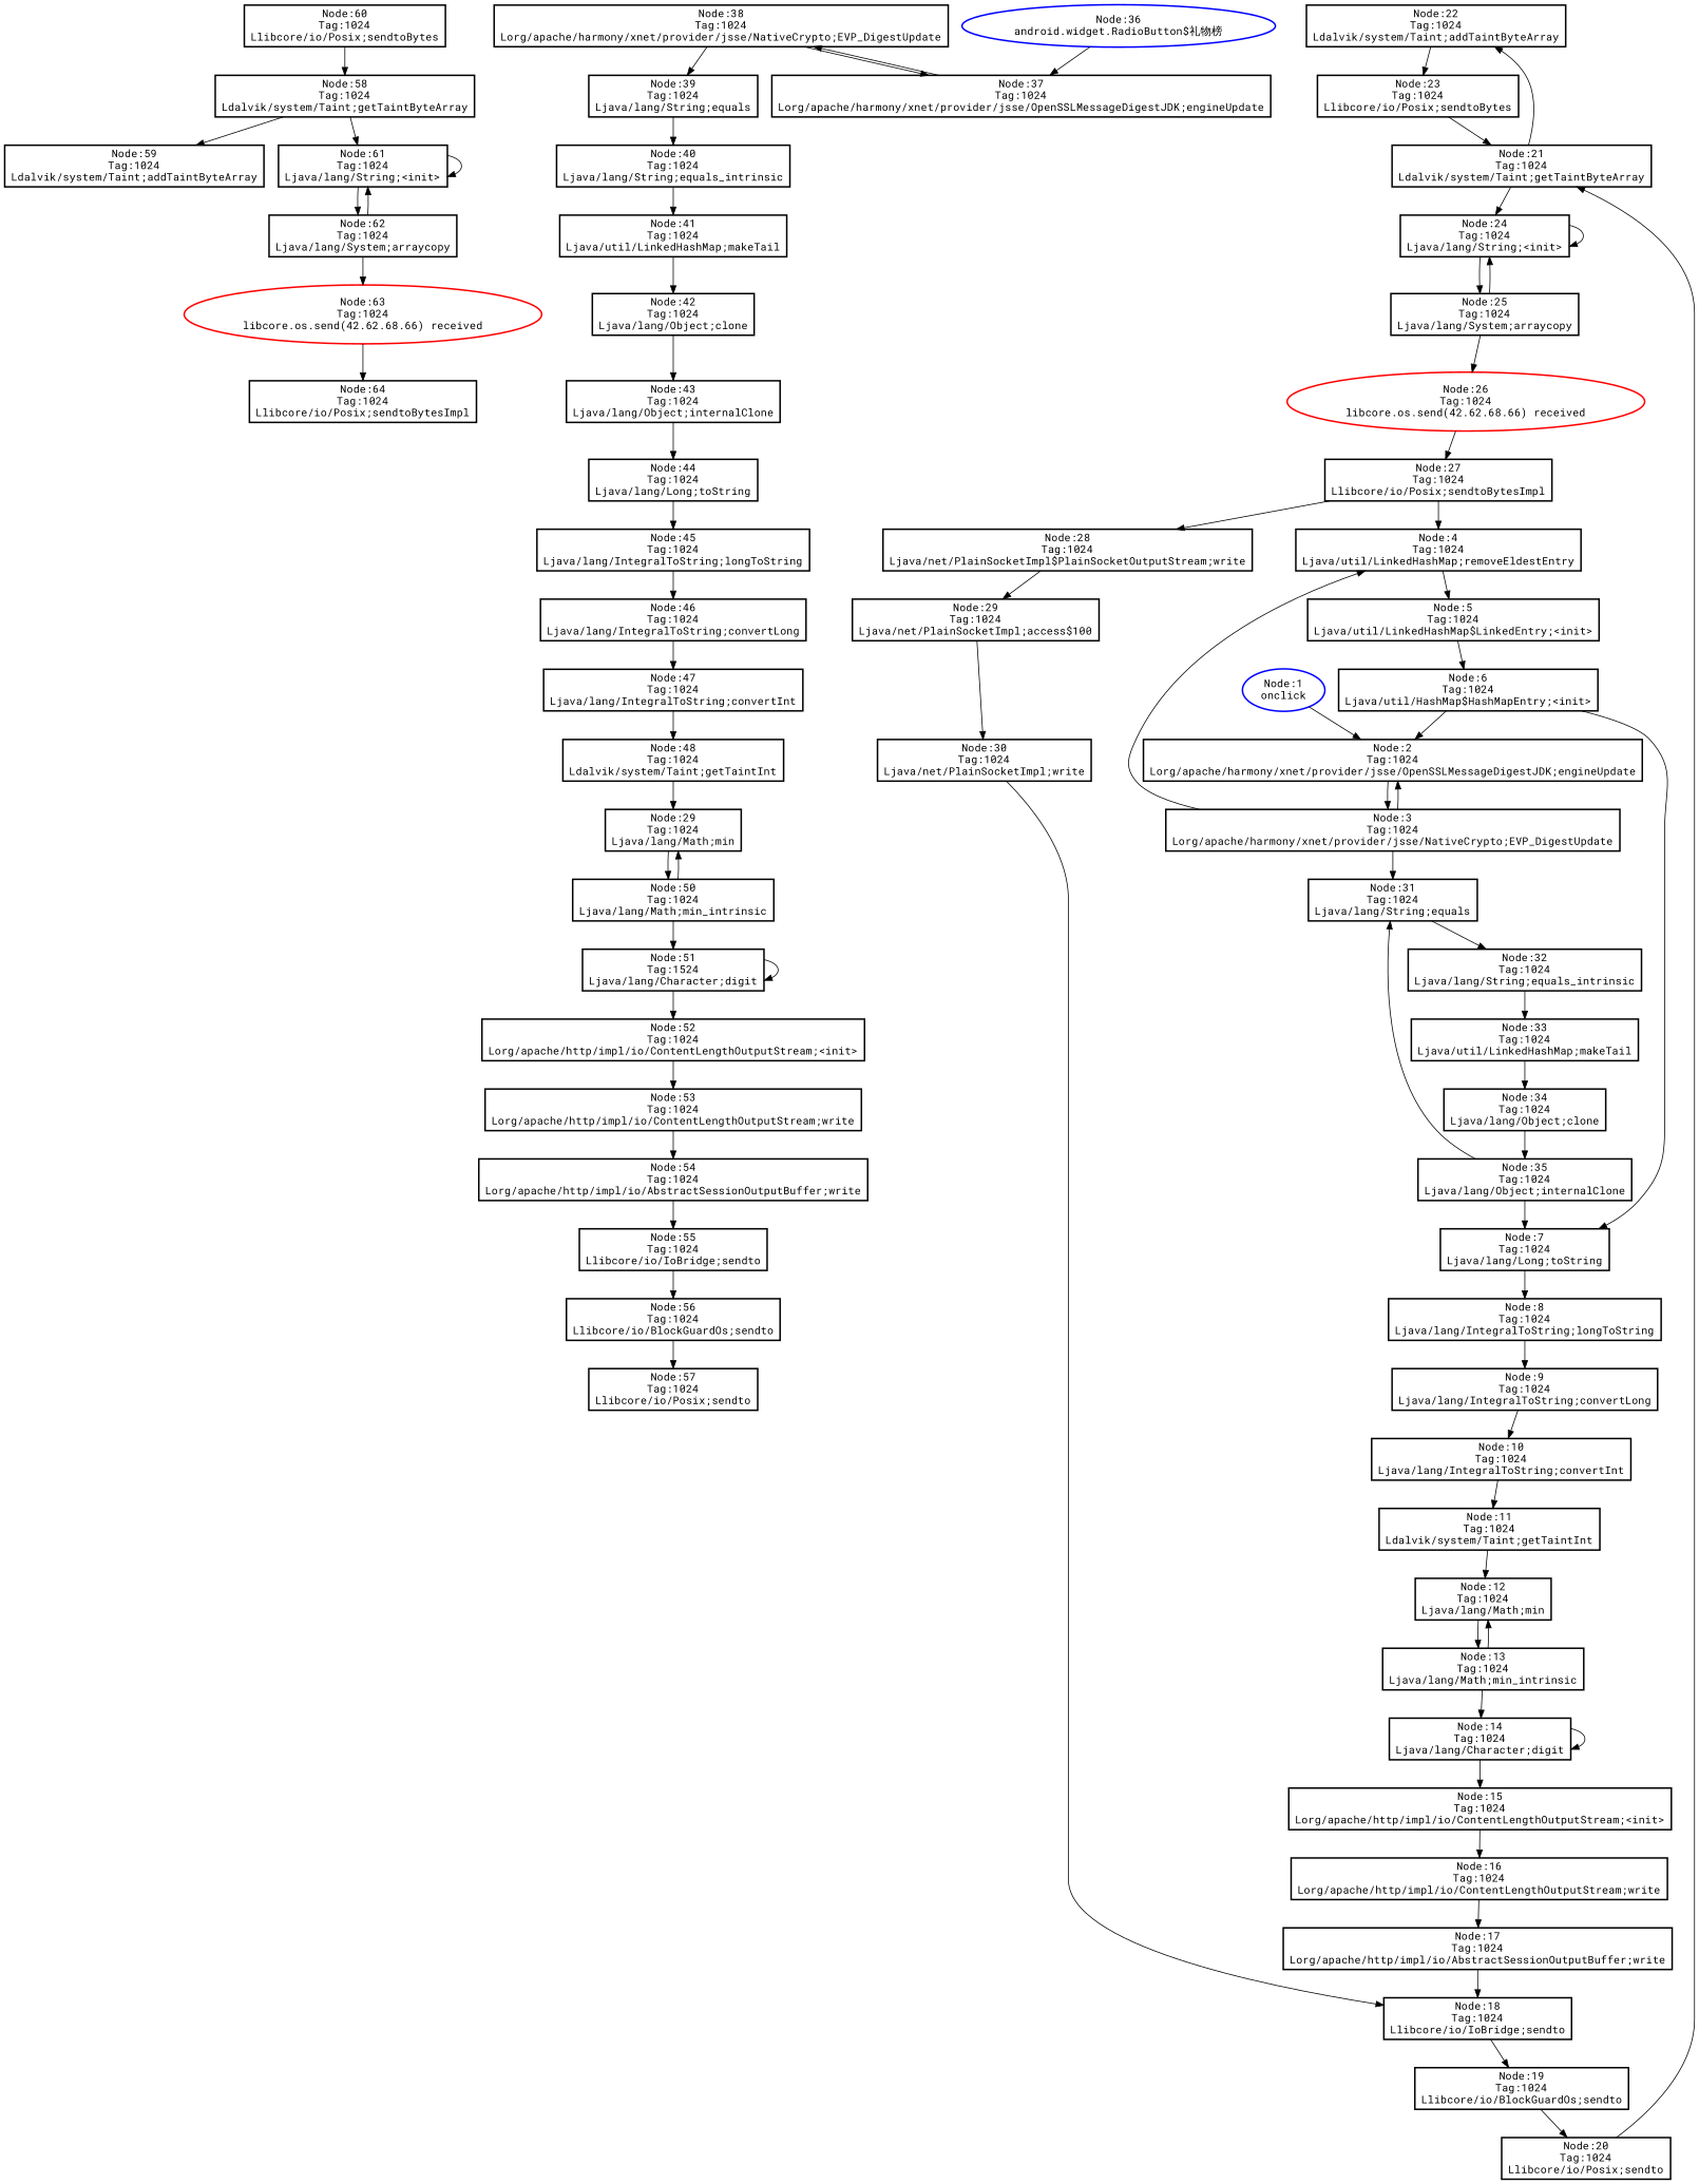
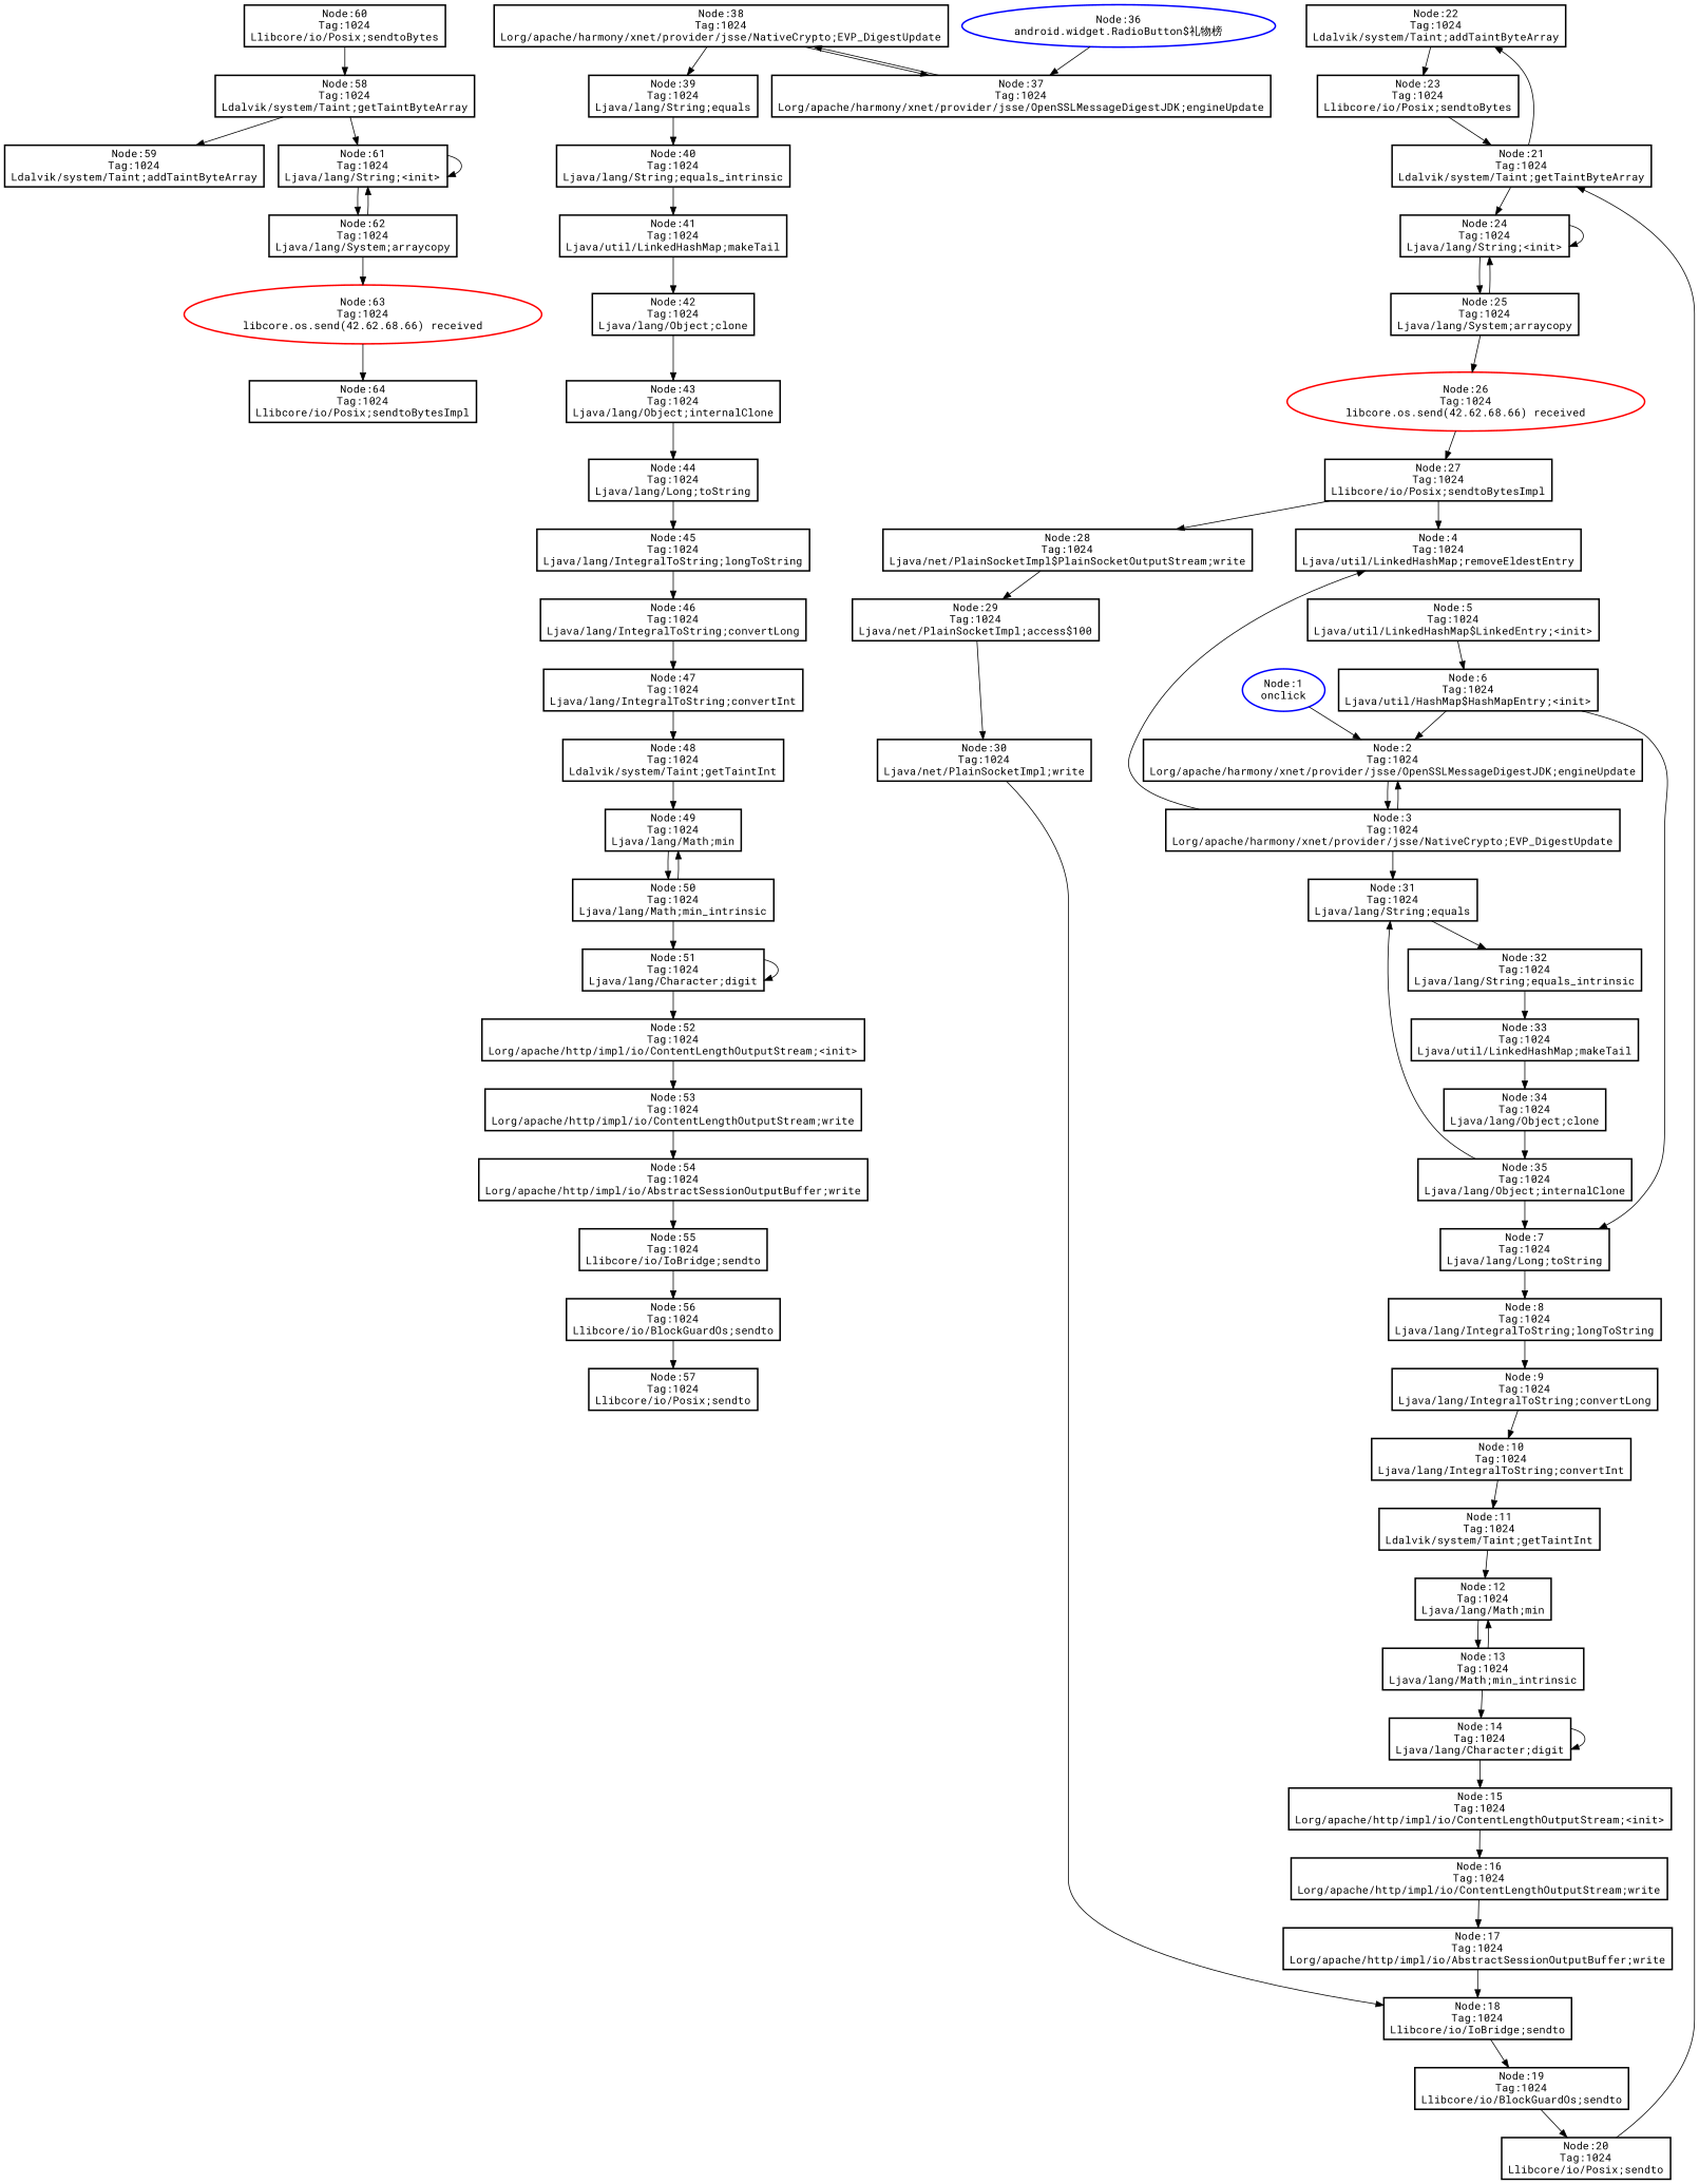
  digraph {
    fontname="Roboto Mono"
    node [color=black fontname="Roboto Mono" shape=box style=bold]
    edge [fontname="Roboto Mono"]
    n1 [label="Node:59\nTag:1024\nLdalvik/system/Taint;addTaintByteArray"]
    n2 [label="Node:60\nTag:1024\nLlibcore/io/Posix;sendtoBytes"]
    n3 [label="Node:58\nTag:1024\nLdalvik/system/Taint;getTaintByteArray"]
    n4 [label="Node:61\nTag:1024\nLjava/lang/String;<init>"]
    n5 [label="Node:62\nTag:1024\nLjava/lang/System;arraycopy"]
    n6 [label="Node:48\nTag:1024\nLdalvik/system/Taint;getTaintInt"]
-   n7 [label="Node:29\nTag:1024\nLjava/lang/Math;min"]
+   n7 [label="Node:49\nTag:1024\nLjava/lang/Math;min"]
    n8 [label="Node:50\nTag:1024\nLjava/lang/Math;min_intrinsic"]
-   n9 [label="Node:51\nTag:1524\nLjava/lang/Character;digit"]
+   n9 [label="Node:51\nTag:1024\nLjava/lang/Character;digit"]
    n10 [label="Node:52\nTag:1024\nLorg/apache/http/impl/io/ContentLengthOutputStream;<init>"]
    n11 [label="Node:53\nTag:1024\nLorg/apache/http/impl/io/ContentLengthOutputStream;write"]
    n12 [label="Node:47\nTag:1024\nLjava/lang/IntegralToString;convertInt"]
    n13 [label="Node:46\nTag:1024\nLjava/lang/IntegralToString;convertLong"]
    n14 [label="Node:45\nTag:1024\nLjava/lang/IntegralToString;longToString"]
    n15 [label="Node:44\nTag:1024\nLjava/lang/Long;toString"]
    n16 [label="Node:42\nTag:1024\nLjava/lang/Object;clone"]
    n17 [label="Node:43\nTag:1024\nLjava/lang/Object;internalClone"]
    n18 [color=red label="Node:63\nTag:1024\nlibcore.os.send(42.62.68.66) received" shape=ellipse]
    n19 [label="Node:39\nTag:1024\nLjava/lang/String;equals"]
    n20 [label="Node:40\nTag:1024\nLjava/lang/String;equals_intrinsic"]
    n21 [label="Node:41\nTag:1024\nLjava/util/LinkedHashMap;makeTail"]
    n22 [label="Node:64\nTag:1024\nLlibcore/io/Posix;sendtoBytesImpl"]
    n23 [label="Node:56\nTag:1024\nLlibcore/io/BlockGuardOs;sendto"]
    n24 [label="Node:57\nTag:1024\nLlibcore/io/Posix;sendto"]
    n25 [label="Node:55\nTag:1024\nLlibcore/io/IoBridge;sendto"]
    n26 [label="Node:38\nTag:1024\nLorg/apache/harmony/xnet/provider/jsse/NativeCrypto;EVP_DigestUpdate"]
    n27 [label="Node:37\nTag:1024\nLorg/apache/harmony/xnet/provider/jsse/OpenSSLMessageDigestJDK;engineUpdate"]
    n28 [label="Node:54\nTag:1024\nLorg/apache/http/impl/io/AbstractSessionOutputBuffer;write"]
    n29 [color=blue label="Node:36\nandroid.widget.RadioButton$礼物榜" shape=ellipse]
    n30 [label="Node:22\nTag:1024\nLdalvik/system/Taint;addTaintByteArray"]
    n31 [label="Node:23\nTag:1024\nLlibcore/io/Posix;sendtoBytes"]
    n32 [label="Node:21\nTag:1024\nLdalvik/system/Taint;getTaintByteArray"]
    n33 [label="Node:24\nTag:1024\nLjava/lang/String;<init>"]
    n34 [label="Node:25\nTag:1024\nLjava/lang/System;arraycopy"]
    n35 [label="Node:11\nTag:1024\nLdalvik/system/Taint;getTaintInt"]
    n36 [label="Node:12\nTag:1024\nLjava/lang/Math;min"]
    n37 [label="Node:13\nTag:1024\nLjava/lang/Math;min_intrinsic"]
    n38 [label="Node:14\nTag:1024\nLjava/lang/Character;digit"]
    n39 [label="Node:15\nTag:1024\nLorg/apache/http/impl/io/ContentLengthOutputStream;<init>"]
    n40 [label="Node:16\nTag:1024\nLorg/apache/http/impl/io/ContentLengthOutputStream;write"]
    n41 [label="Node:10\nTag:1024\nLjava/lang/IntegralToString;convertInt"]
    n42 [label="Node:9\nTag:1024\nLjava/lang/IntegralToString;convertLong"]
    n43 [label="Node:8\nTag:1024\nLjava/lang/IntegralToString;longToString"]
    n44 [label="Node:7\nTag:1024\nLjava/lang/Long;toString"]
    n45 [label="Node:34\nTag:1024\nLjava/lang/Object;clone"]
    n46 [label="Node:35\nTag:1024\nLjava/lang/Object;internalClone"]
    n47 [label="Node:31\nTag:1024\nLjava/lang/String;equals"]
    n48 [label="Node:32\nTag:1024\nLjava/lang/String;equals_intrinsic"]
    n49 [color=red label="Node:26\nTag:1024\nlibcore.os.send(42.62.68.66) received" shape=ellipse]
    n50 [label="Node:33\nTag:1024\nLjava/util/LinkedHashMap;makeTail"]
    n51 [label="Node:27\nTag:1024\nLlibcore/io/Posix;sendtoBytesImpl"]
    n52 [label="Node:28\nTag:1024\nLjava/net/PlainSocketImpl$PlainSocketOutputStream;write"]
    n53 [label="Node:29\nTag:1024\nLjava/net/PlainSocketImpl;access$100"]
    n54 [label="Node:30\nTag:1024\nLjava/net/PlainSocketImpl;write"]
    n55 [label="Node:18\nTag:1024\nLlibcore/io/IoBridge;sendto"]
    n56 [label="Node:19\nTag:1024\nLlibcore/io/BlockGuardOs;sendto"]
    n57 [label="Node:6\nTag:1024\nLjava/util/HashMap$HashMapEntry;<init>"]
    n58 [label="Node:2\nTag:1024\nLorg/apache/harmony/xnet/provider/jsse/OpenSSLMessageDigestJDK;engineUpdate"]
    n59 [label="Node:3\nTag:1024\nLorg/apache/harmony/xnet/provider/jsse/NativeCrypto;EVP_DigestUpdate"]
    n60 [label="Node:5\nTag:1024\nLjava/util/LinkedHashMap$LinkedEntry;<init>"]
    n61 [label="Node:4\nTag:1024\nLjava/util/LinkedHashMap;removeEldestEntry"]
    n62 [label="Node:20\nTag:1024\nLlibcore/io/Posix;sendto"]
    n63 [label="Node:17\nTag:1024\nLorg/apache/http/impl/io/AbstractSessionOutputBuffer;write"]
    n64 [color=blue label="Node:1\nonclick" shape=ellipse]
    n2 -> n3
    n3 -> n1
    n3 -> n4
    n4 -> n4
    n4 -> n5
    n5 -> n4
    n5 -> n18
    n6 -> n7
    n7 -> n8
    n8 -> n7
    n8 -> n9
    n9 -> n9
    n9 -> n10
    n10 -> n11
    n11 -> n28
    n12 -> n6
    n13 -> n12
    n14 -> n13
    n15 -> n14
    n16 -> n17
    n17 -> n15
    n18 -> n22
    n19 -> n20
    n20 -> n21
    n21 -> n16
    n23 -> n24
    n25 -> n23
    n26 -> n19
    n26 -> n27
    n27 -> n26
    n28 -> n25
    n29 -> n27
    n30 -> n31
    n31 -> n32
    n32 -> n30
    n32 -> n33
    n33 -> n33
    n33 -> n34
    n34 -> n33
    n34 -> n49
    n35 -> n36
    n36 -> n37
    n37 -> n36
    n37 -> n38
    n38 -> n38
    n38 -> n39
    n39 -> n40
    n40 -> n63
    n41 -> n35
    n42 -> n41
    n43 -> n42
    n44 -> n43
    n45 -> n46
    n46 -> n44
    n46 -> n47
    n47 -> n48
    n48 -> n50
    n49 -> n51
    n50 -> n45
    n51 -> n52
    n51 -> n61
    n52 -> n53
    n53 -> n54
    n54 -> n55
    n55 -> n56
    n56 -> n62
    n57 -> n44
    n57 -> n58
    n58 -> n59
    n59 -> n47
    n59 -> n58
    n59 -> n61
    n60 -> n57
-   n61 -> n60
    n62 -> n32
    n63 -> n55
    n64 -> n58
  }
